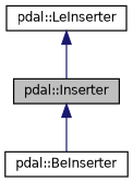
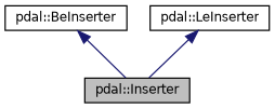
  digraph {
    node [color=black fillcolor=white fontname=Helvetica fontsize=10 shape=record style=filled]
    edge [color=midnightblue dir=back fontname=Helvetica fontsize=10 labelfontname=Helvetica labelfontsize=10 style=solid]
    n1 [fillcolor=grey75 fontcolor=black height=0.2 label="pdal::Inserter" width=0.4]
    n2 [height=0.2 label="pdal::BeInserter" width=0.4]
    n3 [height=0.2 label="pdal::LeInserter" width=0.4]
-   n1 -> n2
+   n2 -> n1
    n3 -> n1
  }
